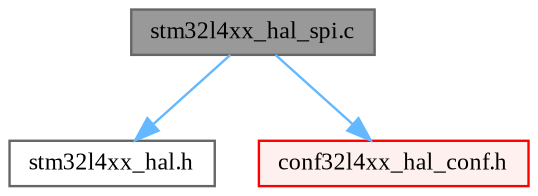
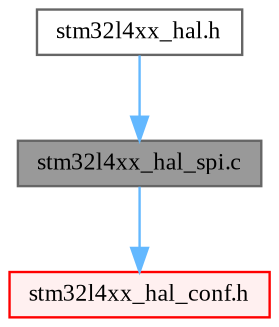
  digraph {
    fontname="Liberation Serif"
    node [fontname="Liberation Serif" fontsize=10 shape=box style=filled]
    edge [color=steelblue1 fontname="Liberation Serif" fontsize=10 labelfontname=Helvetica labelfontsize=10 style=solid]
    n1 [color=gray40 fillcolor=grey60 fontcolor=black height=0.2 label="stm32l4xx_hal_spi.c" width=0.4]
    n2 [color=grey40 fillcolor=white height=0.2 label="stm32l4xx_hal.h" width=0.4]
-   n3 [color=red fillcolor="#FFF0F0" height=0.2 label="conf32l4xx_hal_conf.h" width=0.4]
-   n1 -> n2
+   n3 [color=red fillcolor="#FFF0F0" height=0.2 label="stm32l4xx_hal_conf.h" width=0.4]
+   n2 -> n1
    n1 -> n3
  }
